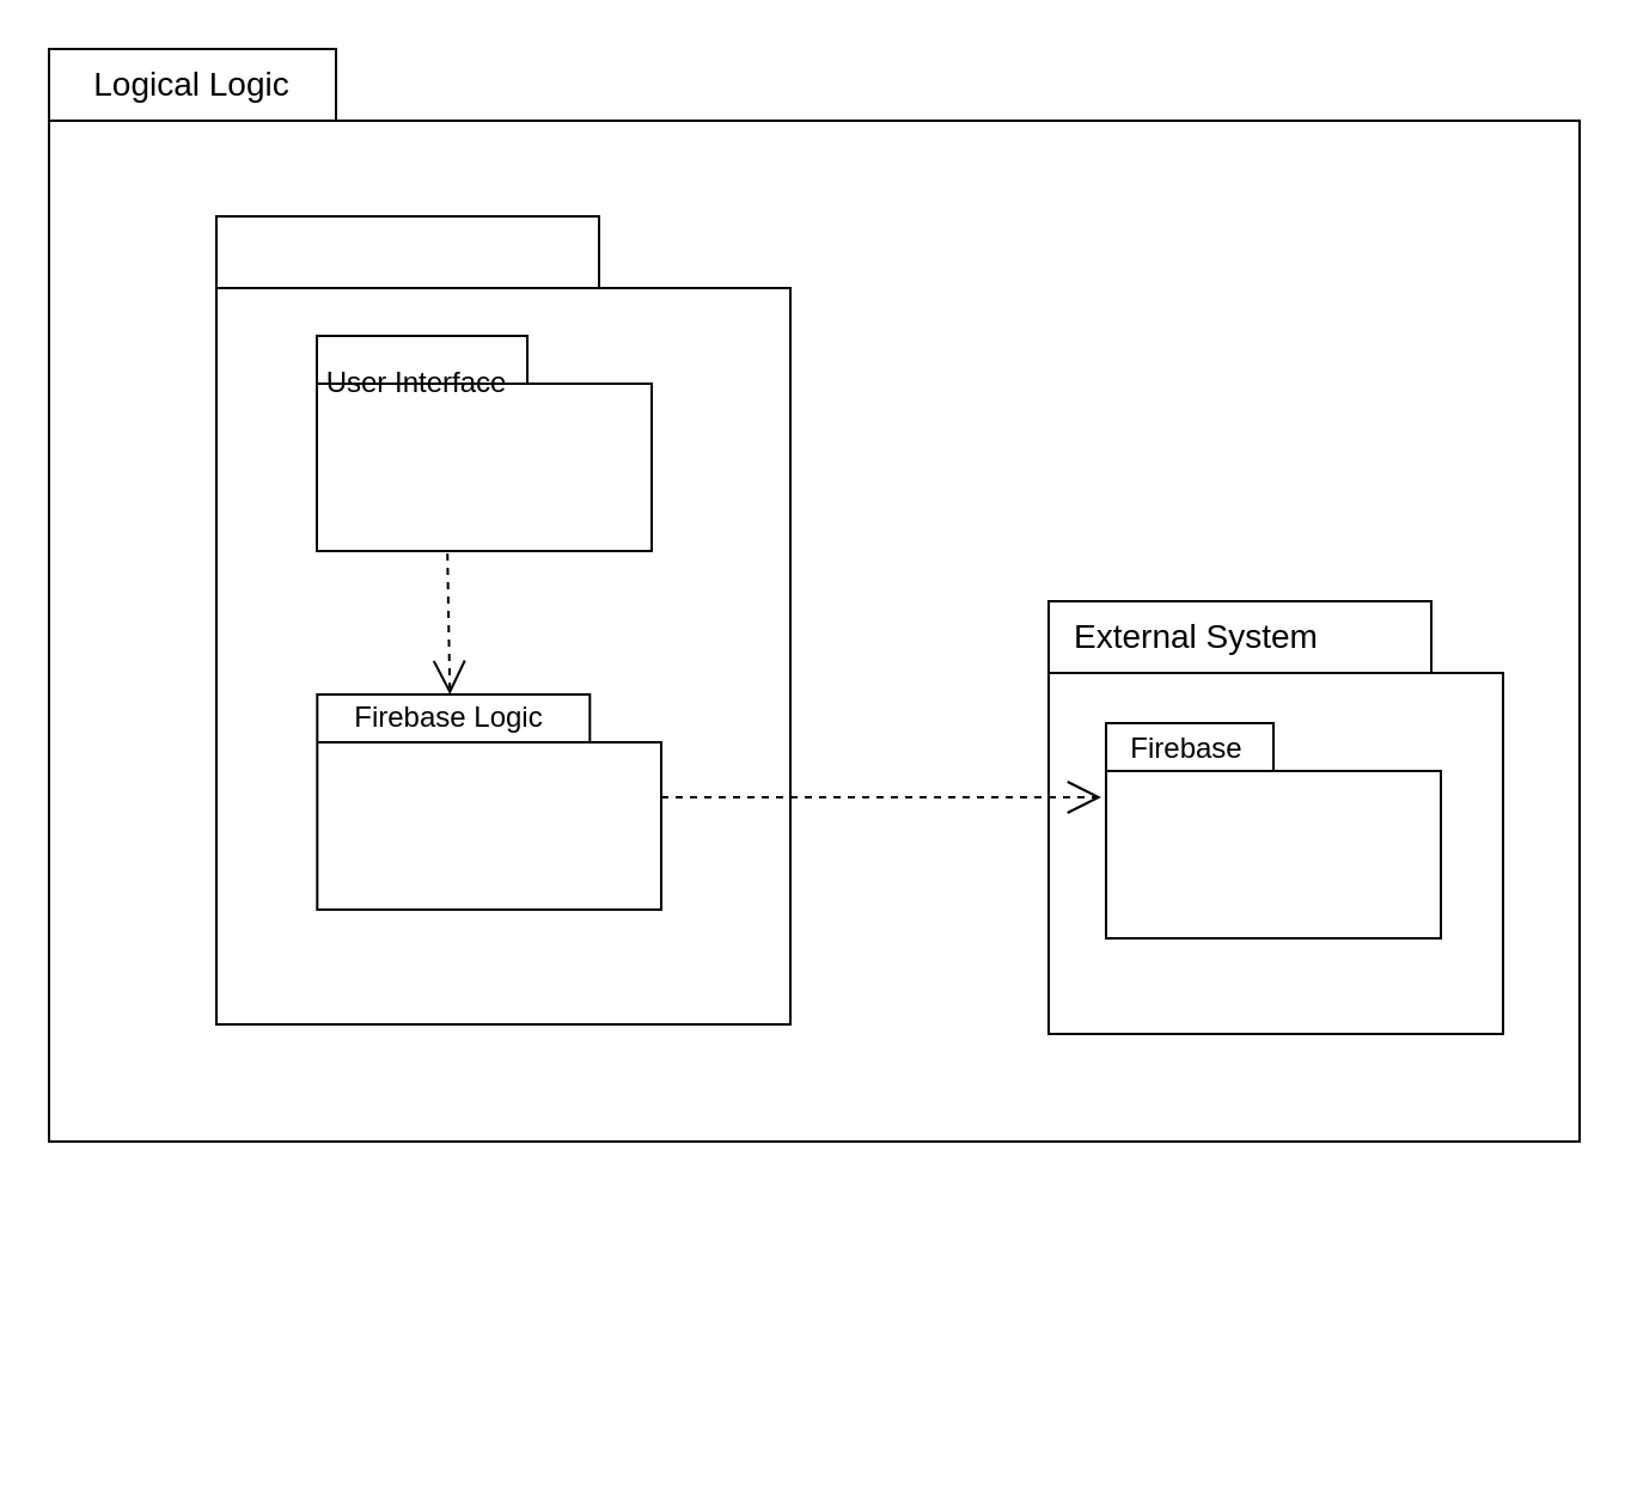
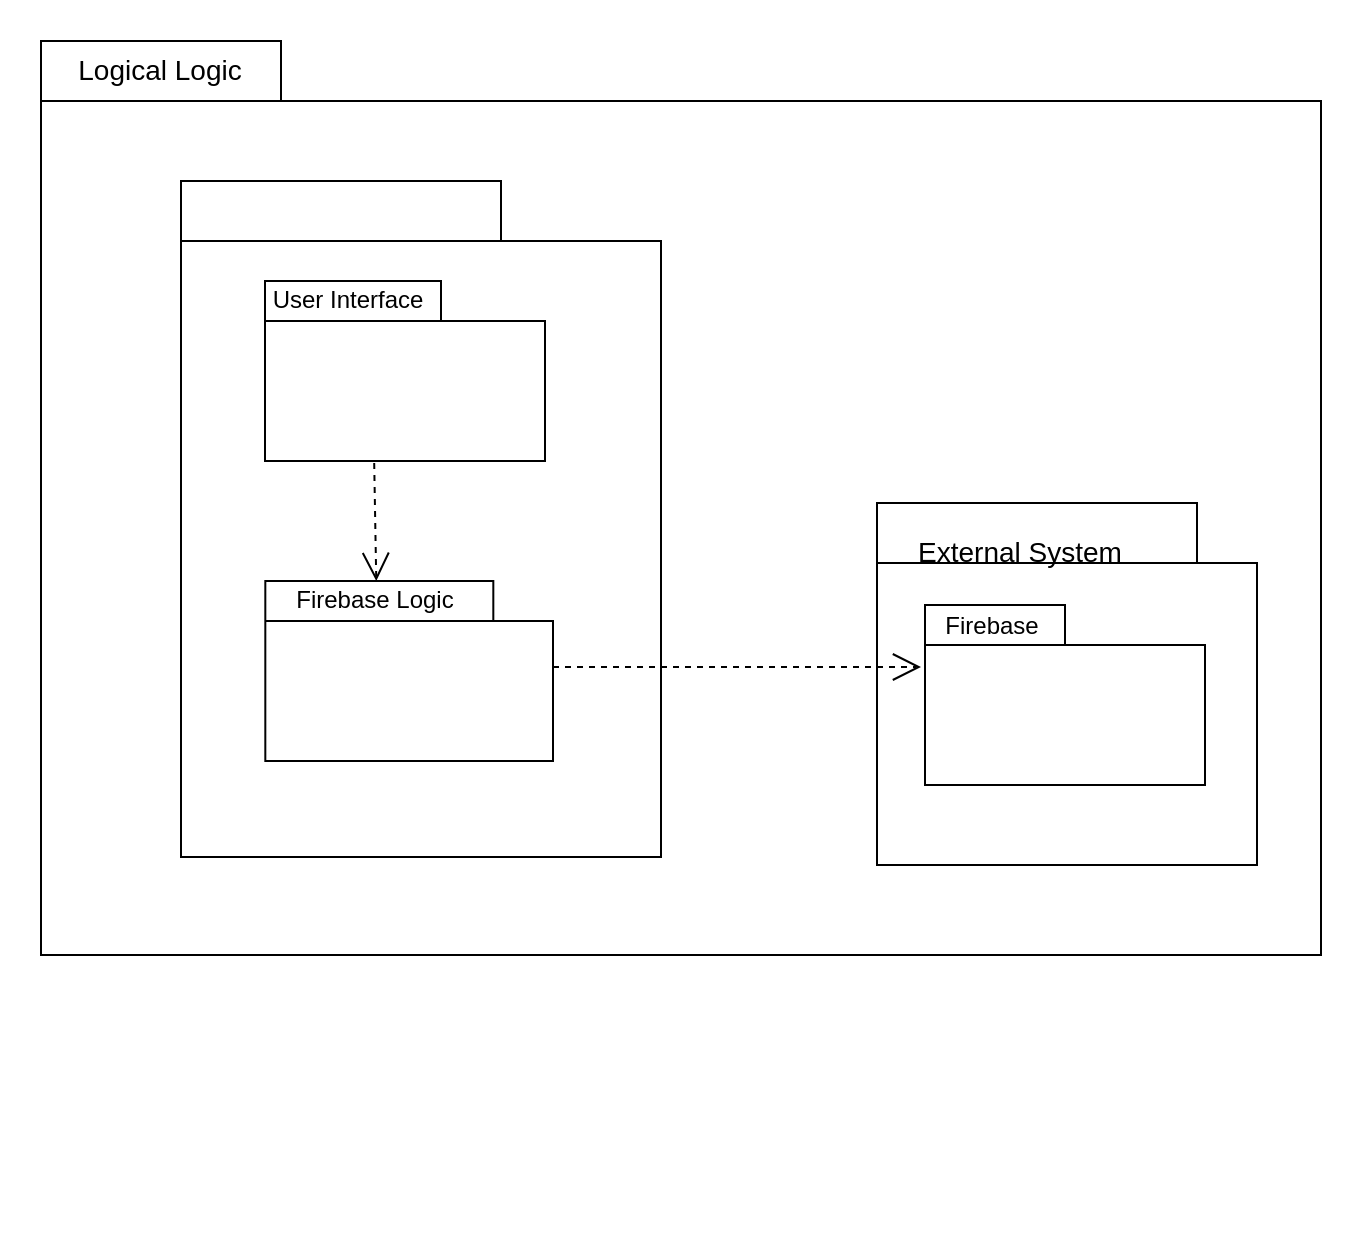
  <mxCell id="0" />
  <mxCell id="1" parent="0" />
  <mxCell id="2" value="" style="group" parent="1" vertex="1" connectable="0"><mxGeometry x="20" y="20" width="640" height="580" as="geometry" /></mxCell>
  <mxCell id="3" value="" style="shape=folder;fontStyle=1;spacingTop=10;tabWidth=120;tabHeight=30;tabPosition=left;html=1;whiteSpace=wrap;" parent="2" vertex="1"><mxGeometry width="640" height="457" as="geometry" /></mxCell>
  <mxCell id="4" value="" style="shape=folder;fontStyle=1;spacingTop=10;tabWidth=160;tabHeight=30;tabPosition=left;html=1;whiteSpace=wrap;" parent="2" vertex="1"><mxGeometry x="418" y="231" width="190" height="181" as="geometry" /></mxCell>
  <mxCell id="5" value="" style="shape=folder;fontStyle=1;spacingTop=10;tabWidth=160;tabHeight=30;tabPosition=left;html=1;whiteSpace=wrap;" parent="2" vertex="1"><mxGeometry x="70" y="70" width="240" height="338" as="geometry" /></mxCell>
  <mxCell id="6" value="" style="group" parent="2" vertex="1" connectable="0"><mxGeometry x="106" y="120" width="146" height="90" as="geometry" /></mxCell>
  <mxCell id="7" value="package" style="shape=folder;fontStyle=1;spacingTop=10;tabWidth=88;tabHeight=20;tabPosition=left;html=1;whiteSpace=wrap;rotation=0;" parent="6" vertex="1"><mxGeometry x="6" width="140" height="90" as="geometry" /></mxCell>
- <mxCell id="8" value="User Interface" style="text;html=1;align=center;verticalAlign=middle;whiteSpace=wrap;rounded=0;" parent="6" vertex="1"><mxGeometry x="8" y="10" width="80" height="20" as="geometry" /></mxCell>
+ <mxCell id="8" value="User Interface" style="text;html=1;align=center;verticalAlign=middle;whiteSpace=wrap;rounded=0;" parent="6" vertex="1"><mxGeometry x="8" width="80" height="20" as="geometry" /></mxCell>
  <mxCell id="9" value="" style="rounded=0;whiteSpace=wrap;html=1;fillColor=#FFFFFF;strokeColor=none;" parent="6" vertex="1"><mxGeometry x="26" y="40" width="100" height="40" as="geometry" /></mxCell>
  <mxCell id="10" value="" style="group" parent="2" vertex="1" connectable="0"><mxGeometry x="106" y="270" width="150" height="90" as="geometry" /></mxCell>
  <mxCell id="11" value="package" style="shape=folder;fontStyle=1;spacingTop=10;tabWidth=114;tabHeight=20;tabPosition=left;html=1;whiteSpace=wrap;rotation=0;" parent="10" vertex="1"><mxGeometry x="6.164" width="143.836" height="90" as="geometry" /></mxCell>
  <mxCell id="12" value="Firebase Logic" style="text;html=1;align=center;verticalAlign=middle;whiteSpace=wrap;rounded=0;" parent="10" vertex="1"><mxGeometry width="123.288" height="20" as="geometry" /></mxCell>
  <mxCell id="13" value="" style="rounded=0;whiteSpace=wrap;html=1;fillColor=#FFFFFF;strokeColor=none;" parent="10" vertex="1"><mxGeometry x="26.712" y="40" width="102.74" height="40" as="geometry" /></mxCell>
  <mxCell id="14" value="" style="endArrow=open;endSize=12;dashed=1;html=1;rounded=0;exitX=0.39;exitY=1.011;exitDx=0;exitDy=0;exitPerimeter=0;entryX=0.5;entryY=0;entryDx=0;entryDy=0;" parent="2" source="7" target="12" edge="1"><mxGeometry width="160" relative="1" as="geometry"><mxPoint x="110" y="320" as="sourcePoint" /><mxPoint x="270" y="320" as="targetPoint" /></mxGeometry></mxCell>
  <mxCell id="15" value="" style="group" parent="2" vertex="1" connectable="0"><mxGeometry x="436" y="282" width="146" height="100" as="geometry" /></mxCell>
  <mxCell id="16" value="package" style="shape=folder;fontStyle=1;spacingTop=10;tabWidth=70;tabHeight=20;tabPosition=left;html=1;whiteSpace=wrap;rotation=0;" parent="15" vertex="1"><mxGeometry x="6" width="140" height="90" as="geometry" /></mxCell>
  <mxCell id="17" value="Firebase" style="text;html=1;align=center;verticalAlign=middle;whiteSpace=wrap;rounded=0;" parent="15" vertex="1"><mxGeometry width="80" height="22.222" as="geometry" /></mxCell>
  <mxCell id="18" value="" style="rounded=0;whiteSpace=wrap;html=1;fillColor=#FFFFFF;strokeColor=none;" parent="15" vertex="1"><mxGeometry x="26" y="44.444" width="100" height="44.444" as="geometry" /></mxCell>
  <mxCell id="19" value="" style="endArrow=open;endSize=12;dashed=1;html=1;rounded=0;" parent="2" edge="1"><mxGeometry width="160" relative="1" as="geometry"><mxPoint x="256" y="313" as="sourcePoint" /><mxPoint x="440" y="313" as="targetPoint" /></mxGeometry></mxCell>
- <mxCell id="20" value="&lt;font style=&quot;font-size: 14px;&quot;&gt;External System&lt;/font&gt;" style="text;html=1;align=center;verticalAlign=middle;whiteSpace=wrap;rounded=0;" parent="2" vertex="1"><mxGeometry x="425" y="231" width="110" height="30" as="geometry" /></mxCell>
+ <mxCell id="20" value="&lt;font style=&quot;font-size: 14px;&quot;&gt;External System&lt;/font&gt;" style="text;html=1;align=center;verticalAlign=middle;whiteSpace=wrap;rounded=0;" parent="2" vertex="1"><mxGeometry x="435" y="241" width="110" height="30" as="geometry" /></mxCell>
  <mxCell id="21" value="&lt;font style=&quot;font-size: 14px;&quot;&gt;Logical Logic&lt;/font&gt;" style="text;html=1;align=center;verticalAlign=middle;whiteSpace=wrap;rounded=0;" parent="2" vertex="1"><mxGeometry width="120" height="30" as="geometry" /></mxCell>
